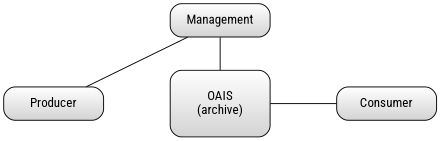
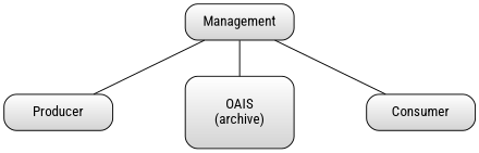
  graph {
    fontname="Roboto Condensed"
    nodesep=1
    rankdir=BT
    node [color=Black fillcolor="lightgrey:white" fontname="Roboto Condensed" gradientangle=90 shape=box style="rounded,filled"]
    edge [fontname="Roboto Condensed"]
    n1 [height=0.5 label=Producer width=1.5]
    n2 [height=1.0 label="OAIS\n(archive)" width=1.5]
    n3 [height=0.5 label=Consumer width=1.5]
    n4 [height=0.5 label=Management width=1.5]
    subgraph sub_1 {
      rank=same
      n1
      n2
      n3
    }
    n1 -- n4
-   n2 -- n3
+   n4 -- n3
    n4 -- n2
  }
